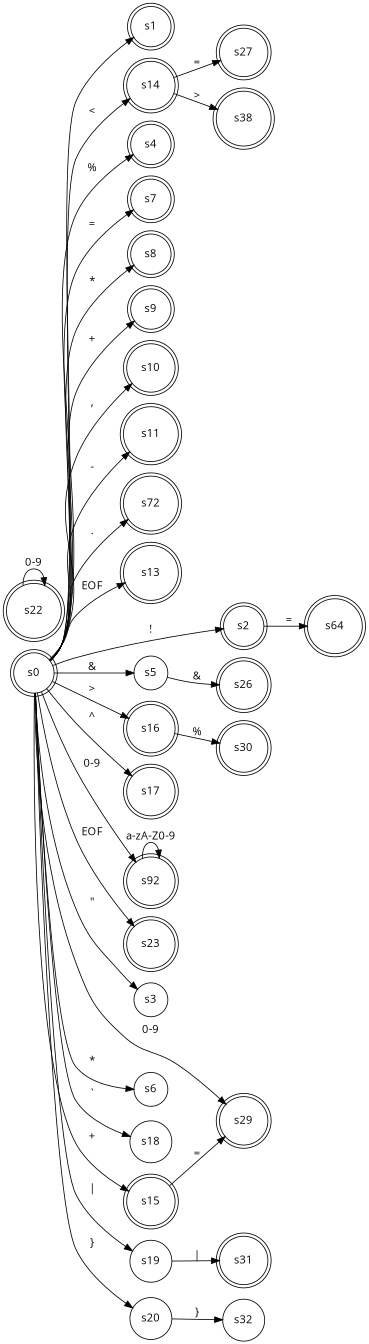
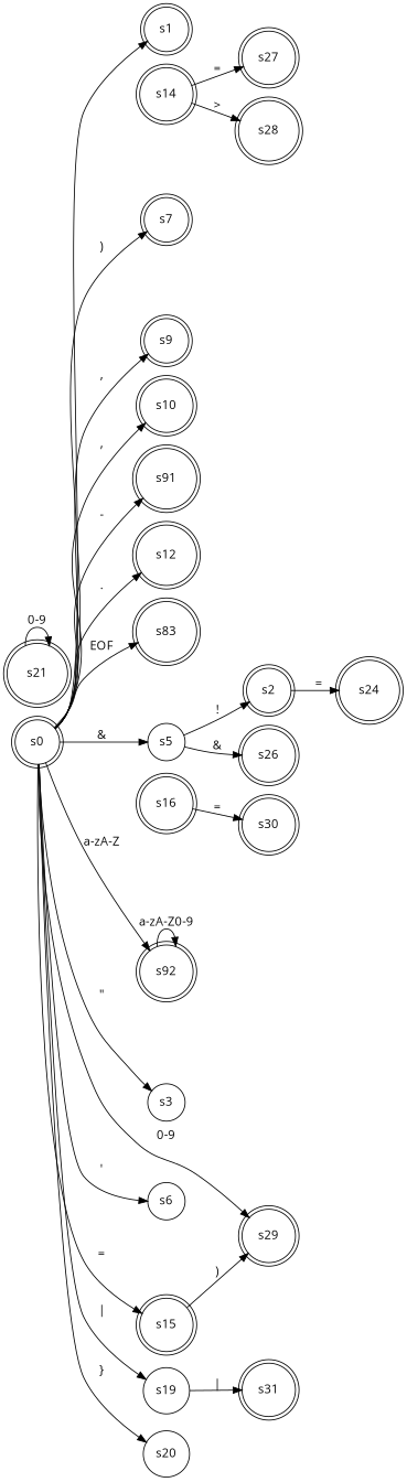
  digraph {
    fontname="Open Sans"
    rankdir=LR
    node [fontname="Open Sans" shape=doublecircle]
    edge [fontname="Open Sans"]
    s0
    s1
    s2
-   s4
    s7
-   s8
    s9
    s10
-   s11
-   s12 [label=s72]
-   s13
+   s11 [label=s91]
+   s12
+   s13 [label=s83]
    s14
    s15
    s16
-   s17
    n16 [label=s92]
-   s23
    s3 [shape=circle]
    s5 [shape=circle]
    s6 [shape=circle]
-   s18 [shape=circle]
    s19 [shape=circle]
    s20 [shape=circle]
    s29
-   s24 [label=s64]
+   s24
    s27
-   s28 [label=s38]
+   s28
    s30
-   s21 [label=s22]
+   s21
    s26
    s31
-   s32 [shape=circle]
    s0 -> s1 [label=" "]
-   s0 -> s2 [label="!"]
-   s0 -> s4 [label="%"]
-   s0 -> s7 [label="="]
-   s0 -> s8 [label="*"]
-   s0 -> s9 [label="+"]
+   s5 -> s2 [label="!"]
+   s0 -> s7 [label=")"]
+   s0 -> s9 [label=","]
    s0 -> s10 [label=","]
    s0 -> s11 [label="-"]
    s0 -> s12 [label="."]
    s0 -> s13 [label=EOF]
-   s0 -> s14 [label="<"]
-   s0 -> s15 [label="+"]
-   s0 -> s16 [label=">"]
-   s0 -> s17 [label="^"]
-   s0 -> n16 [label="0-9"]
-   s0 -> s23 [label=EOF]
+   s0 -> s15 [label="="]
+   s0 -> n16 [label="a-zA-Z"]
    s0 -> s3 [label="\""]
    s0 -> s5 [label="&"]
-   s0 -> s6 [label="*"]
-   s0 -> s18 [label="`"]
+   s0 -> s6 [label="'"]
    s0 -> s19 [label="|"]
    s0 -> s20 [label="}"]
    s0 -> s29 [label="0-9"]
    s2 -> s24 [label="="]
    s14 -> s27 [label="="]
    s14 -> s28 [label=">"]
-   s15 -> s29 [label="="]
-   s16 -> s30 [label="%"]
+   s15 -> s29 [label=")"]
+   s16 -> s30 [label="="]
    n16 -> n16 [label="a-zA-Z0-9"]
    s5 -> s26 [label="&"]
    s19 -> s31 [label="|"]
-   s20 -> s32 [label="}"]
    s21 -> s21 [label="0-9"]
  }
